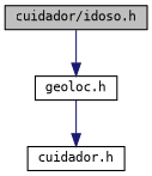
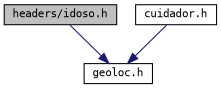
  digraph {
    fontname="DejaVu Sans Mono"
    node [color=black fillcolor=white fontname="DejaVu Sans Mono" fontsize=10 shape=record style=filled]
    edge [color=midnightblue fontname="DejaVu Sans Mono" fontsize=10 labelfontname=Helvetica labelfontsize=10 style=solid]
-   n1 [fillcolor=grey75 fontcolor=black height=0.2 label="cuidador/idoso.h" width=0.4]
+   n1 [fillcolor=grey75 fontcolor=black height=0.2 label="headers/idoso.h" width=0.4]
    n2 [height=0.2 label="geoloc.h" width=0.4]
    n3 [height=0.2 label="cuidador.h" width=0.4]
    n1 -> n2
-   n2 -> n3
+   n3 -> n2
  }
